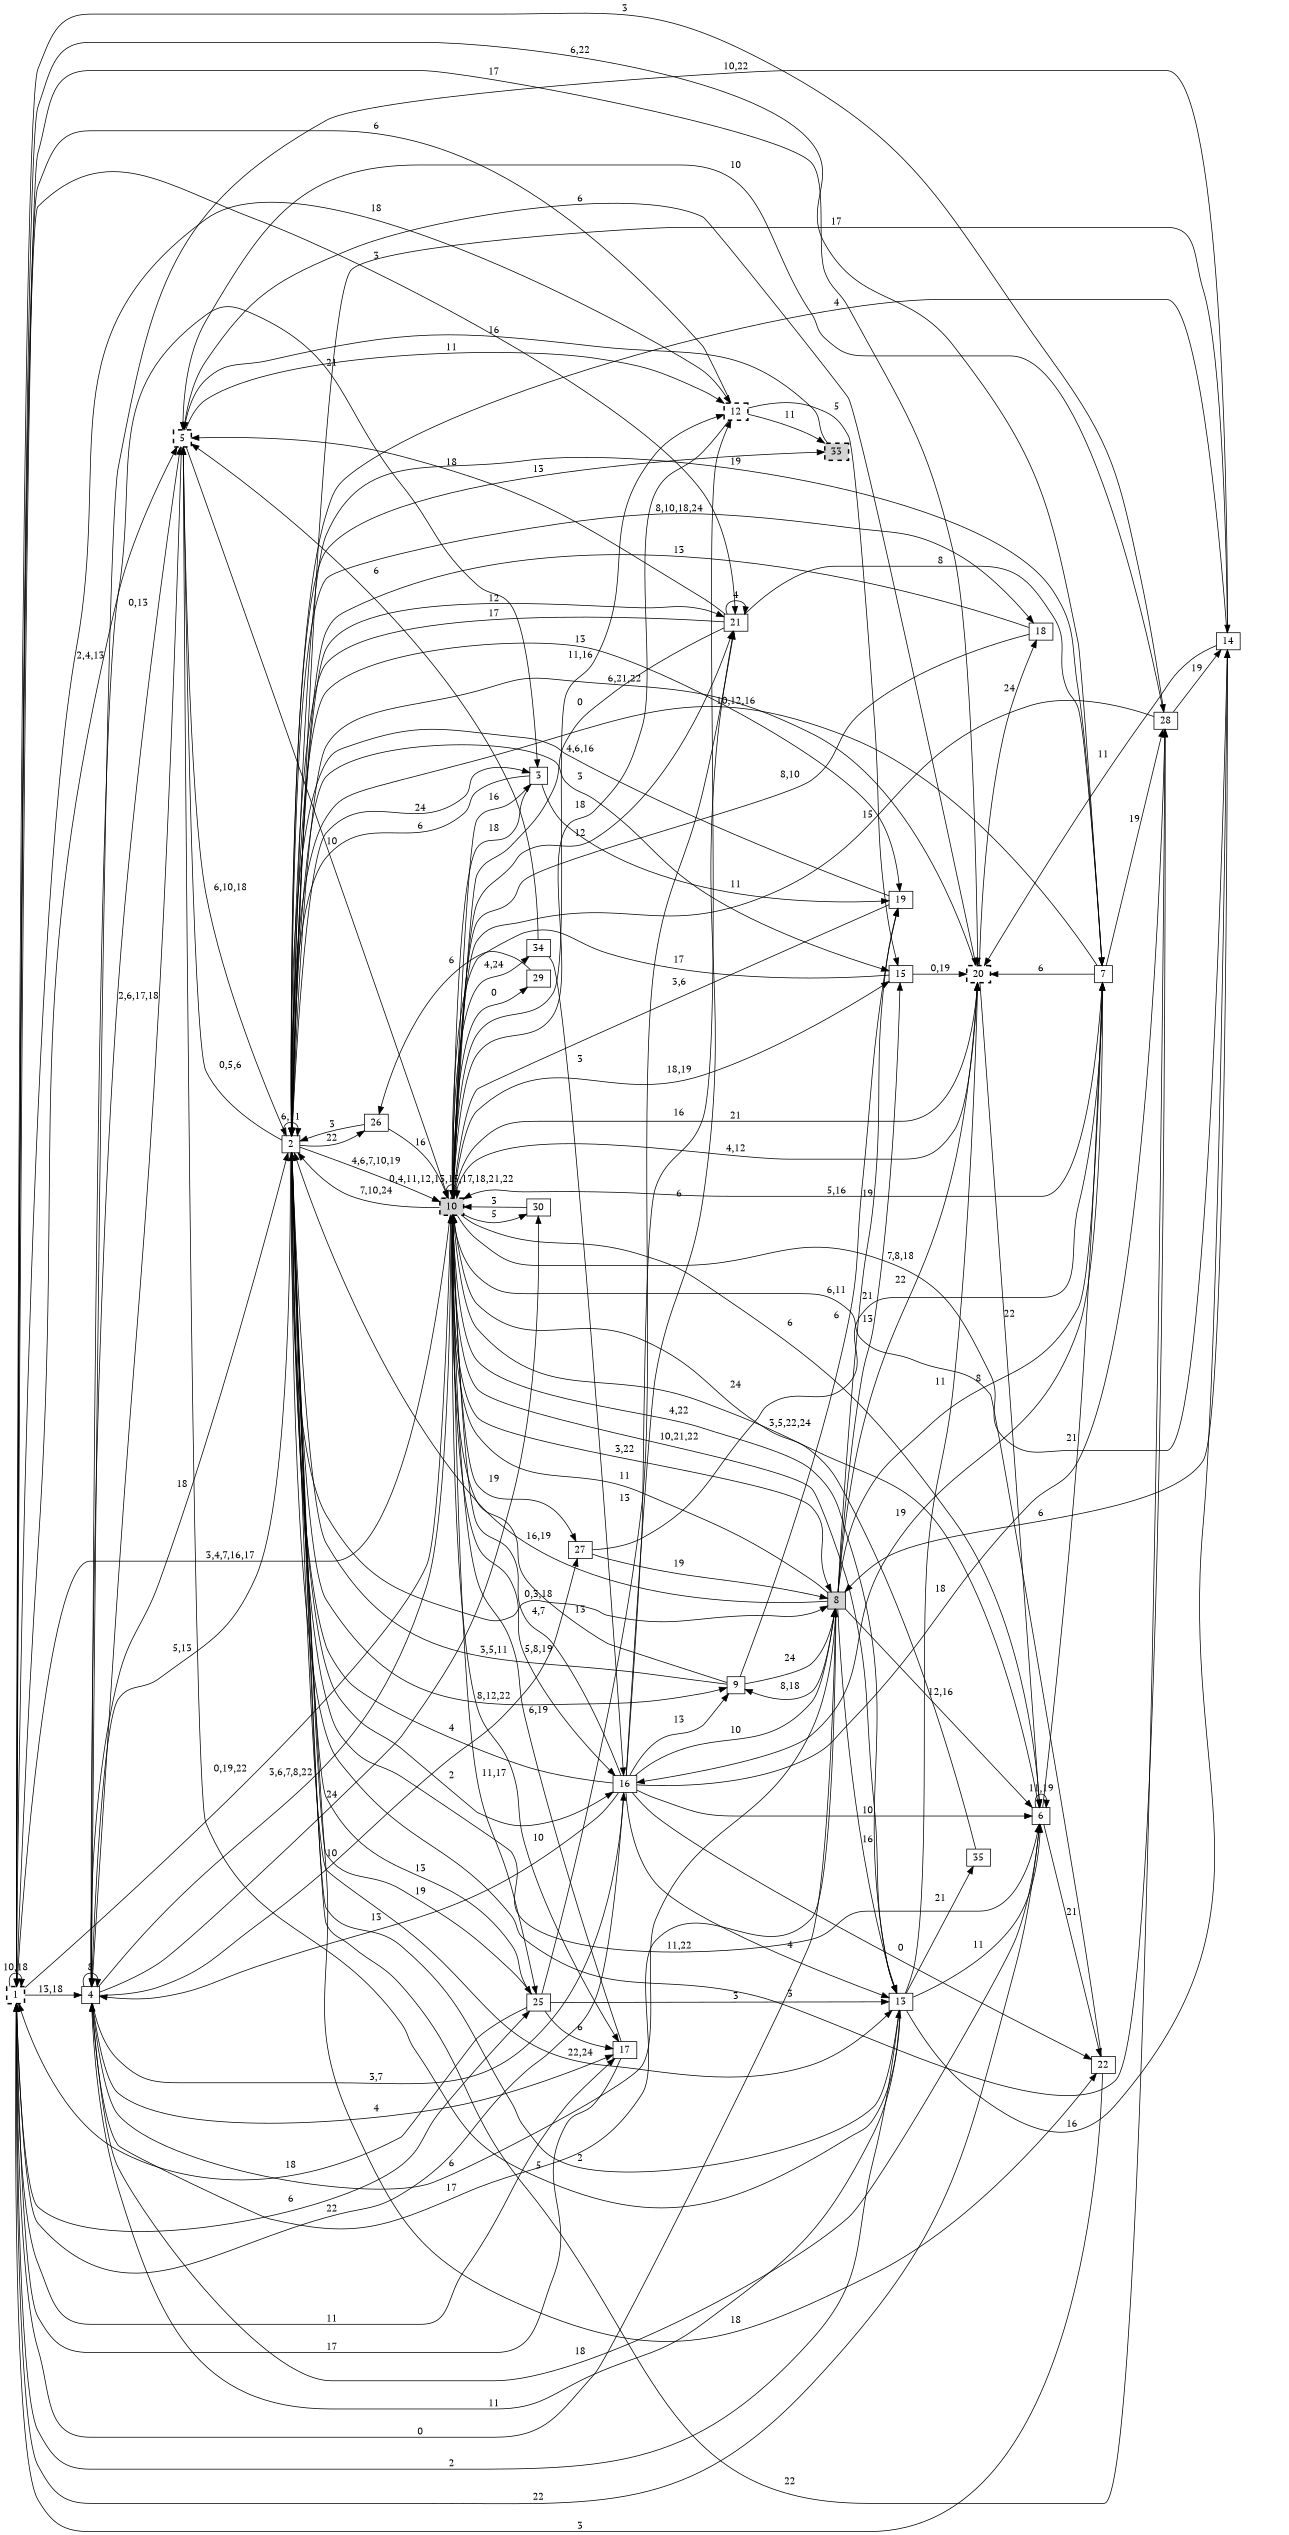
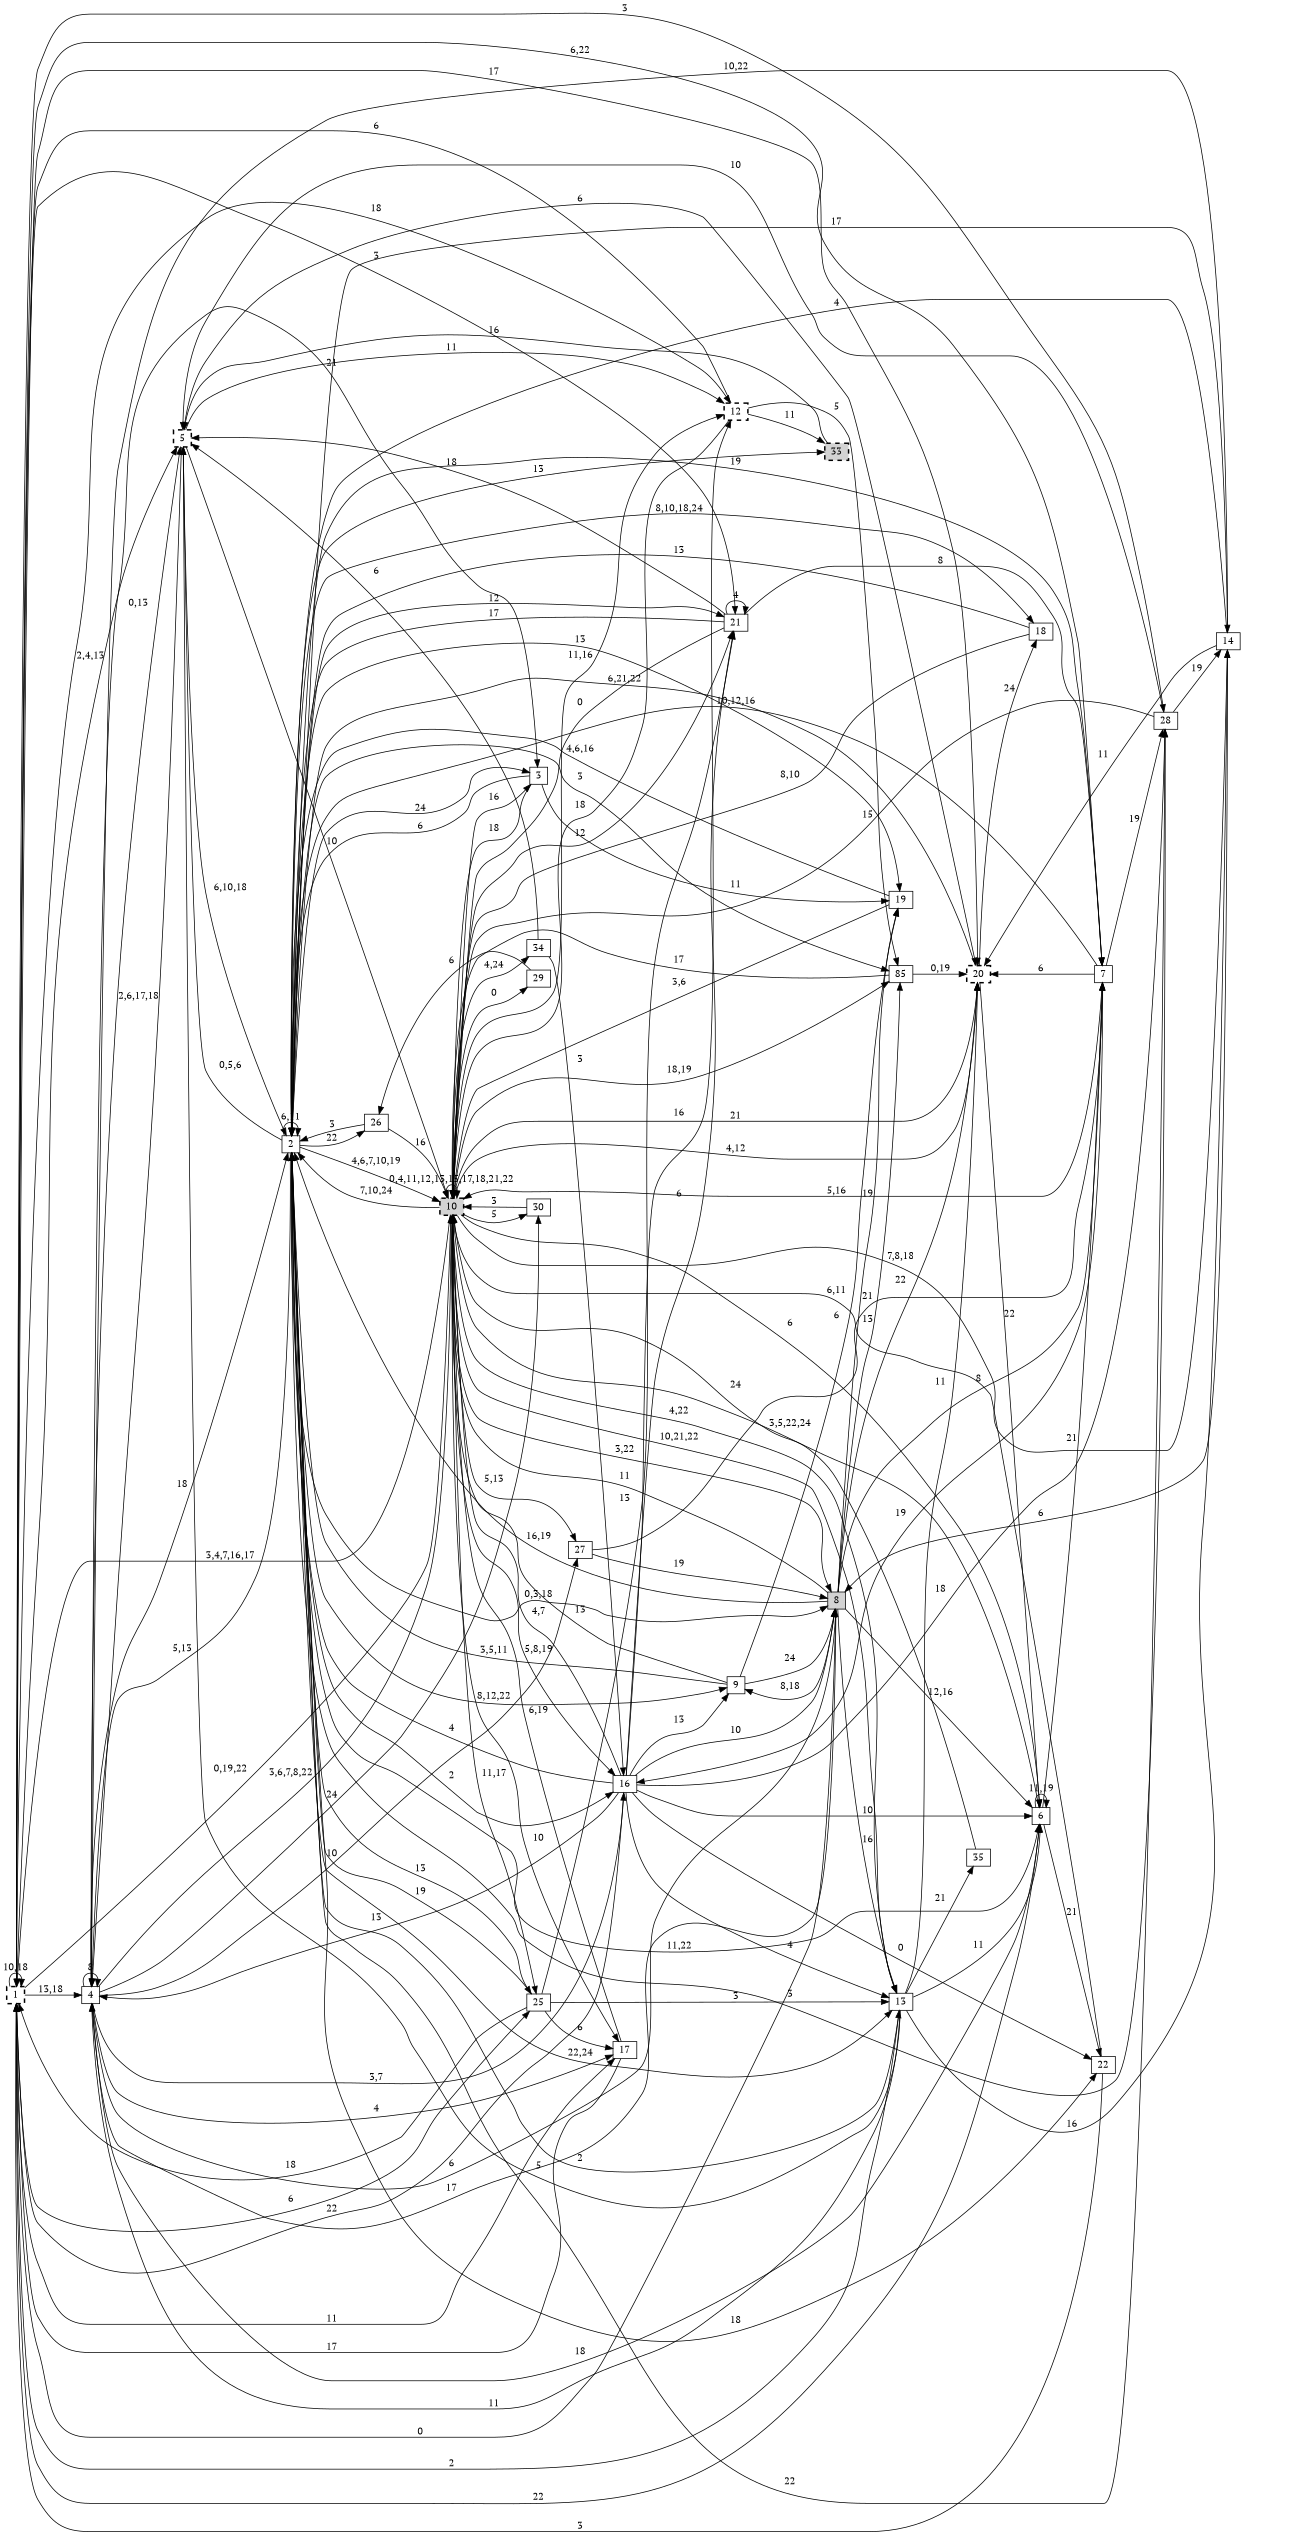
  digraph {
    fontname="PT Serif"
    rankdir=LR
    node [fontname="PT Serif" shape=box]
    edge [fontname="PT Serif"]
    n1 [height=0.1 label=1 style="bold,dashed" width=0.1]
    n2 [height=0.1 label=4 width=0.1]
    n3 [height=0.1 label=5 style="bold,dashed" width=0.1]
    n4 [height=0.1 label=6 width=0.1]
    n5 [height=0.1 label=7 width=0.1]
    n6 [height=0.1 label=10 style="filled,bold,dashed" width=0.1]
    n7 [height=0.1 label=12 style="bold,dashed" width=0.1]
    n8 [height=0.1 label=13 width=0.1]
    n9 [height=0.1 label=17 width=0.1]
    n10 [height=0.1 label=20 style="bold,dashed" width=0.1]
    n11 [height=0.1 label=21 width=0.1]
    n12 [height=0.1 label=25 width=0.1]
    n13 [height=0.1 label=28 width=0.1]
    n14 [height=0.1 label=2 width=0.1]
    n15 [height=0.1 label=3 width=0.1]
    n16 [height=0.1 label=8 style=filled width=0.1]
    n17 [height=0.1 label=16 width=0.1]
    n18 [height=0.1 label=27 width=0.1]
    n19 [height=0.1 label=30 width=0.1]
    n20 [height=0.1 label=22 width=0.1]
    n21 [height=0.1 label=14 width=0.1]
-   n22 [height=0.1 label=15 width=0.1]
+   n22 [height=0.1 label=85 width=0.1]
    n23 [height=0.1 label=29 width=0.1]
    n24 [height=0.1 label=34 width=0.1]
    n25 [height=0.1 label=33 style="filled,bold,dashed" width=0.1]
    n26 [height=0.1 label=35 width=0.1]
    n27 [height=0.1 label=18 width=0.1]
    n28 [height=0.1 label=9 width=0.1]
    n29 [height=0.1 label=19 width=0.1]
    n30 [height=0.1 label=26 width=0.1]
    n1 -> n1 [label="10,18"]
    n1 -> n2 [label="13,18"]
    n1 -> n3 [label="2,4,13"]
    n1 -> n4 [label=22]
    n1 -> n5 [label="6,22"]
    n1 -> n6 [label="0,19,22"]
    n1 -> n7 [label=18]
    n1 -> n8 [label=2]
    n1 -> n9 [label=11]
    n1 -> n10 [label=17]
    n1 -> n11 [label=3]
    n1 -> n12 [label=6]
    n1 -> n13 [label=3]
    n2 -> n2 [label=8]
    n2 -> n3 [label="0,13"]
    n2 -> n4 [label=18]
    n2 -> n6 [label="3,6,7,8,22"]
    n2 -> n9 [label=4]
    n2 -> n14 [label=18]
    n2 -> n15 [label=21]
    n2 -> n16 [label=6]
    n2 -> n17 [label="3,7"]
    n2 -> n18 [label=10]
    n2 -> n19 [label=24]
    n3 -> n2 [label="2,6,17,18"]
    n3 -> n6 [label=10]
    n3 -> n7 [label=11]
    n3 -> n10 [label=6]
    n3 -> n14 [label="6,10,18"]
    n4 -> n4 [label="11,19"]
    n4 -> n5 [label=21]
    n4 -> n6 [label="3,5,22,24"]
    n4 -> n20 [label=21]
    n5 -> n6 [label="5,16"]
    n5 -> n10 [label=6]
    n5 -> n13 [label=19]
    n5 -> n14 [label="10,12,16"]
    n5 -> n17 [label=19]
    n6 -> n1 [label="3,4,7,16,17"]
    n6 -> n4 [label=6]
    n6 -> n6 [label="0,4,11,12,13,15,17,18,21,22"]
    n6 -> n7 [label="11,16"]
    n6 -> n8 [label="10,21,22"]
    n6 -> n9 [label=10]
    n6 -> n10 [label="4,12"]
    n6 -> n11 [label=12]
    n6 -> n12 [label="11,17"]
    n6 -> n14 [label="7,10,24"]
    n6 -> n15 [label=16]
    n6 -> n16 [label="3,22"]
    n6 -> n17 [label="5,8,19"]
-   n6 -> n18 [label=19]
+   n6 -> n18 [label="5,13"]
    n6 -> n19 [label=5]
    n6 -> n21 [label="7,8,18"]
    n6 -> n22 [label="18,19"]
    n6 -> n23 [label=0]
    n6 -> n24 [label="4,24"]
    n7 -> n1 [label=6]
    n7 -> n6 [label=18]
    n7 -> n22 [label=5]
    n7 -> n25 [label=11]
    n8 -> n2 [label=11]
    n8 -> n3 [label=5]
    n8 -> n4 [label=11]
    n8 -> n6 [label="4,22"]
    n8 -> n10 [label=11]
    n8 -> n14 [label=2]
    n8 -> n21 [label=16]
    n8 -> n26 [label=21]
    n9 -> n1 [label=17]
    n9 -> n6 [label="6,19"]
    n10 -> n4 [label=22]
    n10 -> n6 [label=21]
    n10 -> n14 [label="6,21,22"]
    n10 -> n27 [label=24]
    n11 -> n3 [label=18]
    n11 -> n5 [label=8]
    n11 -> n6 [label=0]
    n11 -> n11 [label=4]
    n11 -> n14 [label=17]
    n12 -> n1 [label=18]
    n12 -> n8 [label=3]
    n12 -> n9 [label=6]
    n12 -> n11 [label=13]
    n12 -> n14 [label=19]
    n13 -> n3 [label=10]
    n13 -> n6 [label=15]
    n13 -> n14 [label=22]
    n13 -> n21 [label=19]
    n14 -> n2 [label="5,13"]
    n14 -> n3 [label="0,5,6"]
    n14 -> n4 [label="11,22"]
    n14 -> n5 [label=19]
    n14 -> n6 [label="4,6,7,10,19"]
    n14 -> n8 [label="22,24"]
    n14 -> n11 [label=12]
    n14 -> n12 [label=13]
    n14 -> n13 [label=3]
    n14 -> n14 [label="6,11"]
    n14 -> n15 [label=24]
    n14 -> n16 [label="0,3,18"]
    n14 -> n17 [label=2]
    n14 -> n20 [label=18]
    n14 -> n21 [label=17]
    n14 -> n22 [label=3]
    n14 -> n25 [label=13]
    n14 -> n27 [label="8,10,18,24"]
    n14 -> n28 [label="8,12,22"]
    n14 -> n29 [label=13]
    n14 -> n30 [label=22]
    n15 -> n6 [label=18]
    n15 -> n14 [label=6]
    n15 -> n29 [label=11]
    n16 -> n1 [label=0]
    n16 -> n2 [label=17]
    n16 -> n4 [label="12,16"]
    n16 -> n5 [label=8]
    n16 -> n6 [label=11]
    n16 -> n8 [label=16]
    n16 -> n10 [label=22]
    n16 -> n14 [label="16,19"]
    n16 -> n22 [label=13]
    n16 -> n28 [label="8,18"]
    n16 -> n29 [label=19]
    n17 -> n1 [label=22]
    n17 -> n2 [label=13]
    n17 -> n4 [label=10]
    n17 -> n6 [label="4,7"]
    n17 -> n7 [label=16]
    n17 -> n8 [label=4]
    n17 -> n11 [label=6]
    n17 -> n13 [label=18]
    n17 -> n14 [label=4]
    n17 -> n16 [label=10]
    n17 -> n20 [label=0]
    n17 -> n28 [label=13]
    n18 -> n5 [label=21]
    n18 -> n16 [label=19]
    n19 -> n6 [label=3]
    n20 -> n1 [label=3]
    n20 -> n6 [label="6,11"]
    n21 -> n2 [label="10,22"]
    n21 -> n10 [label=11]
    n21 -> n14 [label=4]
    n21 -> n16 [label=6]
    n22 -> n6 [label=17]
    n22 -> n10 [label="0,19"]
    n23 -> n30 [label=6]
    n24 -> n3 [label=6]
    n24 -> n17 [label=3]
    n25 -> n3 [label=16]
    n26 -> n6 [label=24]
    n27 -> n6 [label="8,10"]
    n27 -> n14 [label=13]
    n28 -> n6 [label=13]
    n28 -> n14 [label="3,5,11"]
    n28 -> n16 [label=24]
    n28 -> n29 [label=6]
    n29 -> n6 [label="3,6"]
    n29 -> n14 [label="4,6,16"]
    n30 -> n6 [label=16]
    n30 -> n14 [label=3]
  }
